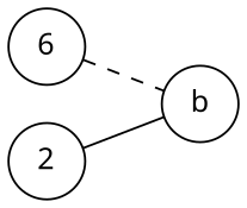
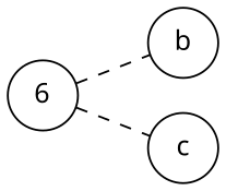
  strict graph {
    fontname="Noto Sans"
    rankdir=LR
    node [fontname="Noto Sans" shape=circle]
    edge [fontname="Noto Sans" style=dashed]
    n1 [label=6]
    b
-   2
+   c
    n1 -- b
-   2 -- b [style=solid]
+   n1 -- c
  }
